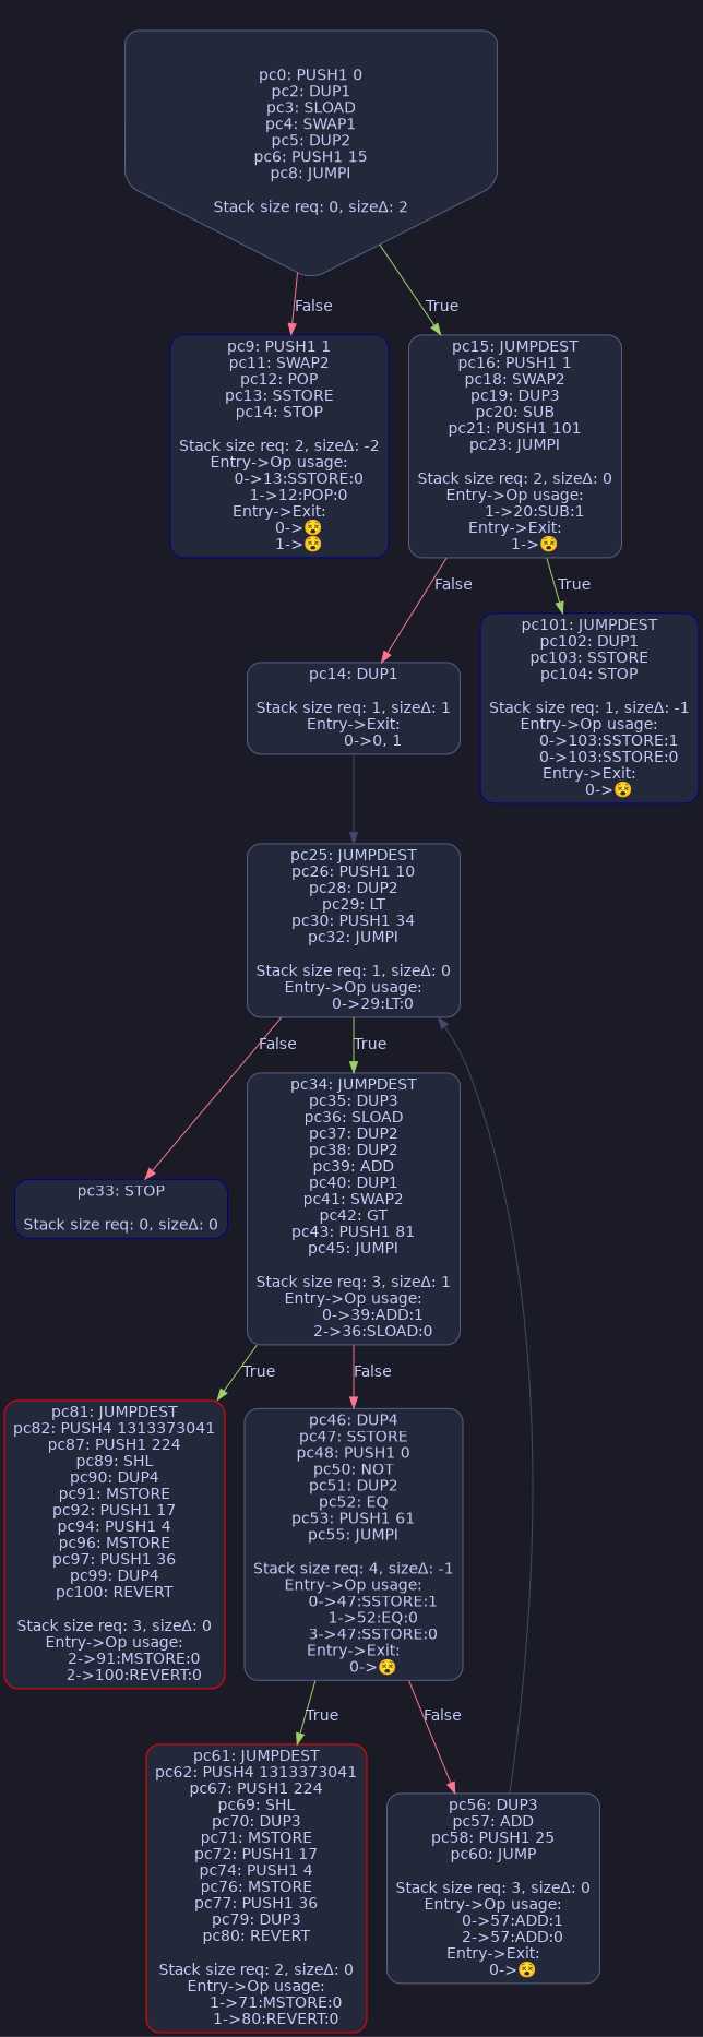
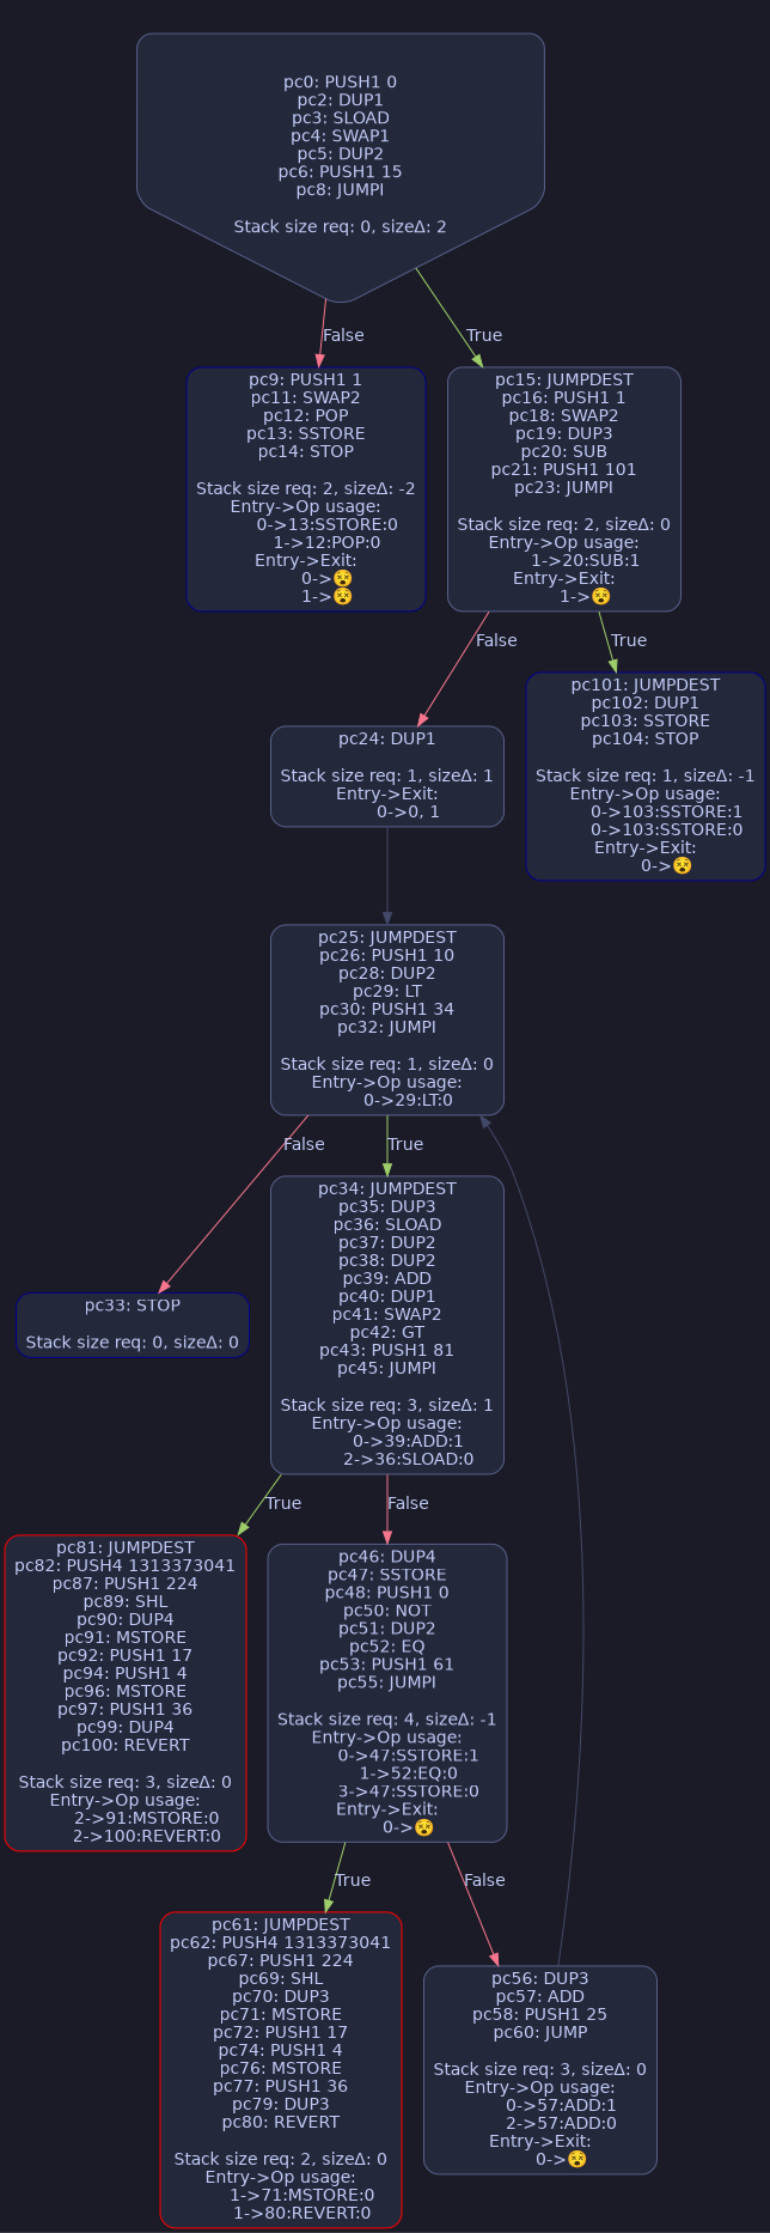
  digraph {
    bgcolor="#1a1b26"
    node [color="#565f89" fillcolor="#24283b" fontcolor="#c0caf5" fontname=Helvetica shape=box style="filled, rounded"]
    edge [color="#f7768e" fontcolor="#c0caf5" fontname=Helvetica]
    n1 [label="pc0: PUSH1 0\npc2: DUP1\npc3: SLOAD\npc4: SWAP1\npc5: DUP2\npc6: PUSH1 15\npc8: JUMPI\n\nStack size req: 0, sizeΔ: 2\n" shape=invhouse]
    n2 [color=darkblue label="pc9: PUSH1 1\npc11: SWAP2\npc12: POP\npc13: SSTORE\npc14: STOP\n\nStack size req: 2, sizeΔ: -2\nEntry->Op usage:\n	0->13:SSTORE:0\n	1->12:POP:0\nEntry->Exit:\n	0->😵\n	1->😵\n"]
    n3 [label="pc15: JUMPDEST\npc16: PUSH1 1\npc18: SWAP2\npc19: DUP3\npc20: SUB\npc21: PUSH1 101\npc23: JUMPI\n\nStack size req: 2, sizeΔ: 0\nEntry->Op usage:\n	1->20:SUB:1\nEntry->Exit:\n	1->😵\n"]
-   n4 [label="pc14: DUP1\n\nStack size req: 1, sizeΔ: 1\nEntry->Exit:\n	0->0, 1\n"]
+   n4 [label="pc24: DUP1\n\nStack size req: 1, sizeΔ: 1\nEntry->Exit:\n	0->0, 1\n"]
    n5 [color=darkblue label="pc101: JUMPDEST\npc102: DUP1\npc103: SSTORE\npc104: STOP\n\nStack size req: 1, sizeΔ: -1\nEntry->Op usage:\n	0->103:SSTORE:1\n	0->103:SSTORE:0\nEntry->Exit:\n	0->😵\n"]
    n6 [label="pc25: JUMPDEST\npc26: PUSH1 10\npc28: DUP2\npc29: LT\npc30: PUSH1 34\npc32: JUMPI\n\nStack size req: 1, sizeΔ: 0\nEntry->Op usage:\n	0->29:LT:0\n"]
    n7 [color=darkblue label="pc33: STOP\n\nStack size req: 0, sizeΔ: 0\n"]
    n8 [label="pc34: JUMPDEST\npc35: DUP3\npc36: SLOAD\npc37: DUP2\npc38: DUP2\npc39: ADD\npc40: DUP1\npc41: SWAP2\npc42: GT\npc43: PUSH1 81\npc45: JUMPI\n\nStack size req: 3, sizeΔ: 1\nEntry->Op usage:\n	0->39:ADD:1\n	2->36:SLOAD:0\n"]
    n9 [label="pc46: DUP4\npc47: SSTORE\npc48: PUSH1 0\npc50: NOT\npc51: DUP2\npc52: EQ\npc53: PUSH1 61\npc55: JUMPI\n\nStack size req: 4, sizeΔ: -1\nEntry->Op usage:\n	0->47:SSTORE:1\n	1->52:EQ:0\n	3->47:SSTORE:0\nEntry->Exit:\n	0->😵\n"]
    n10 [color=red label="pc81: JUMPDEST\npc82: PUSH4 1313373041\npc87: PUSH1 224\npc89: SHL\npc90: DUP4\npc91: MSTORE\npc92: PUSH1 17\npc94: PUSH1 4\npc96: MSTORE\npc97: PUSH1 36\npc99: DUP4\npc100: REVERT\n\nStack size req: 3, sizeΔ: 0\nEntry->Op usage:\n	2->91:MSTORE:0\n	2->100:REVERT:0\n"]
    n11 [label="pc56: DUP3\npc57: ADD\npc58: PUSH1 25\npc60: JUMP\n\nStack size req: 3, sizeΔ: 0\nEntry->Op usage:\n	0->57:ADD:1\n	2->57:ADD:0\nEntry->Exit:\n	0->😵\n"]
    n12 [color=red label="pc61: JUMPDEST\npc62: PUSH4 1313373041\npc67: PUSH1 224\npc69: SHL\npc70: DUP3\npc71: MSTORE\npc72: PUSH1 17\npc74: PUSH1 4\npc76: MSTORE\npc77: PUSH1 36\npc79: DUP3\npc80: REVERT\n\nStack size req: 2, sizeΔ: 0\nEntry->Op usage:\n	1->71:MSTORE:0\n	1->80:REVERT:0\n"]
    n1 -> n2 [label=False]
    n1 -> n3 [color="#9ece6a" label=True]
    n3 -> n4 [label=False]
    n3 -> n5 [color="#9ece6a" label=True]
    n4 -> n6 [color="#414868"]
    n6 -> n7 [label=False]
    n6 -> n8 [color="#9ece6a" label=True]
    n8 -> n9 [label=False]
    n8 -> n10 [color="#9ece6a" label=True]
    n9 -> n11 [label=False]
    n9 -> n12 [color="#9ece6a" label=True]
    n11 -> n6 [color="#414868"]
  }
